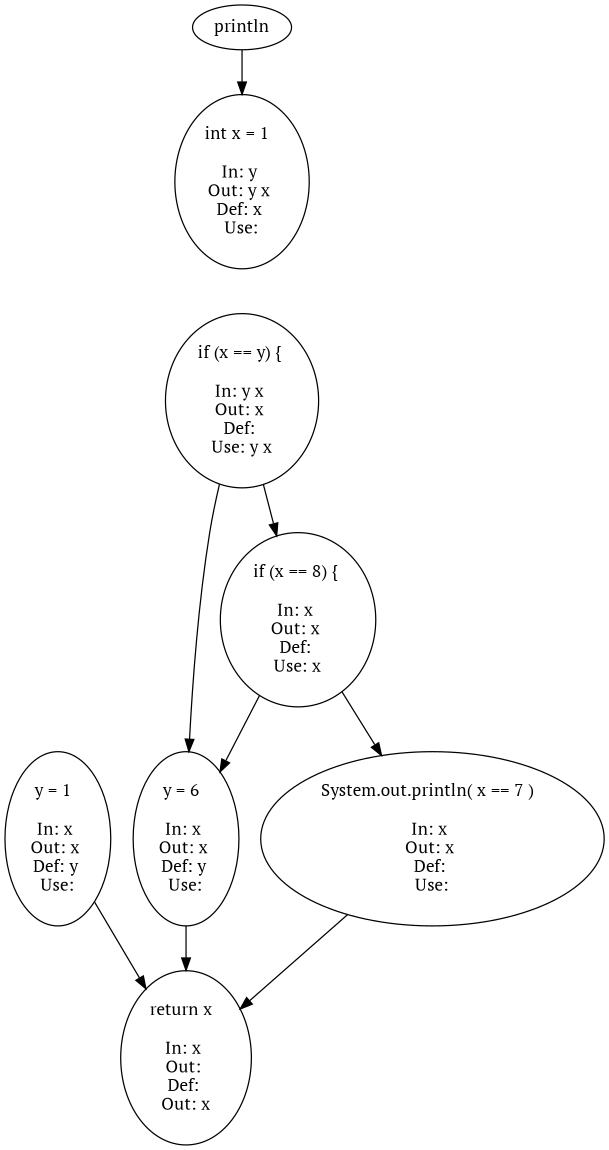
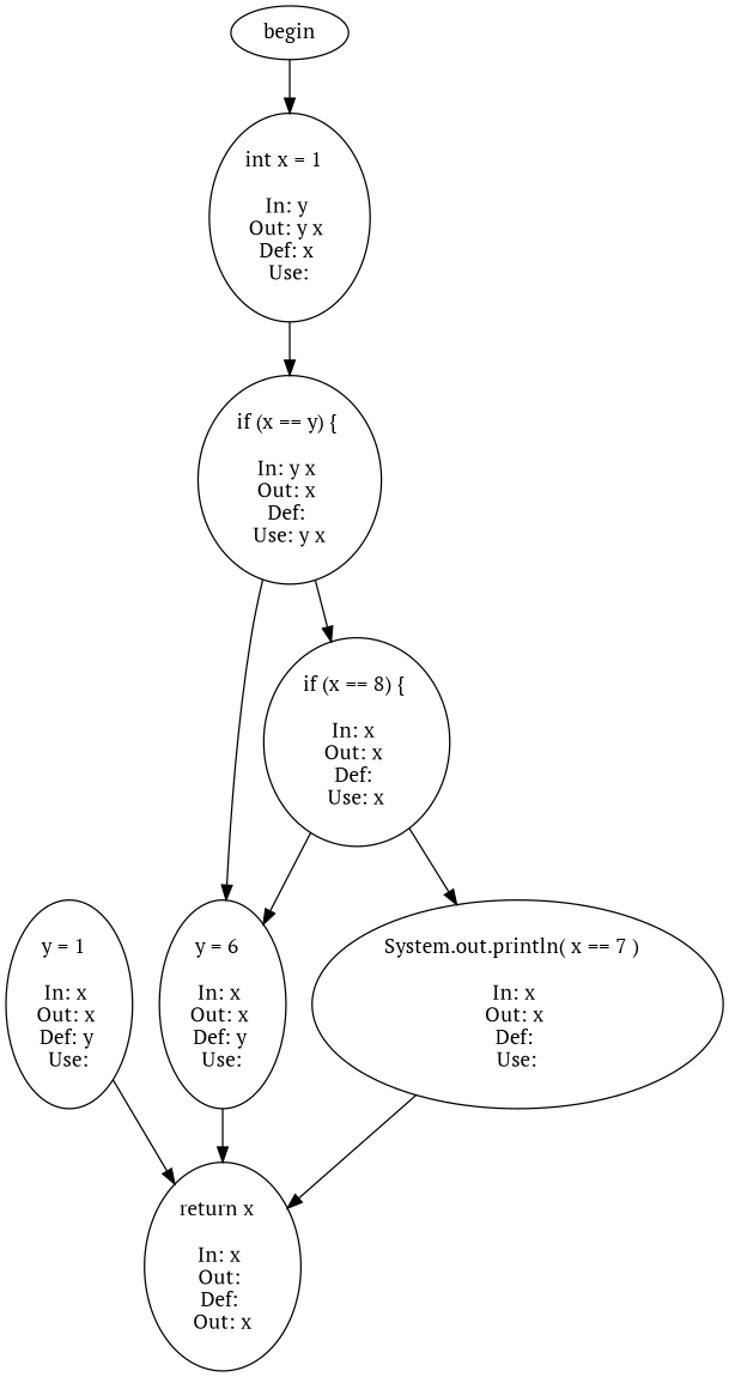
  digraph {
    fontname="PT Serif"
    node [fontname="PT Serif"]
    edge [fontname="PT Serif"]
    n1 [label="int x = 1  \n\nIn: y \nOut: y x \nDef: x \nUse:"]
    n2 [label="if (x == y) { \n\nIn: y x \nOut: x \nDef: \nUse: y x"]
-   begin [label=println]
+   begin
    n4 [label="y = 6  \n\nIn: x \nOut: x \nDef: y \nUse:"]
    n5 [label="if (x == 8) { \n\nIn: x \nOut: x \nDef: \nUse: x"]
    n6 [label="return x  \n\nIn: x \nOut: \nDef: \nOut: x"]
    n7 [label="System.out.println( x == 7 )  \n\nIn: x \nOut: x \nDef: \nUse:"]
    n8 [label="y = 1  \n\nIn: x \nOut: x \nDef: y \nUse:"]
+   n1 -> n2
    n2 -> n4
    n2 -> n5
    begin -> n1
    n4 -> n6
    n5 -> n4
    n5 -> n7
    n7 -> n6
    n8 -> n6
  }
